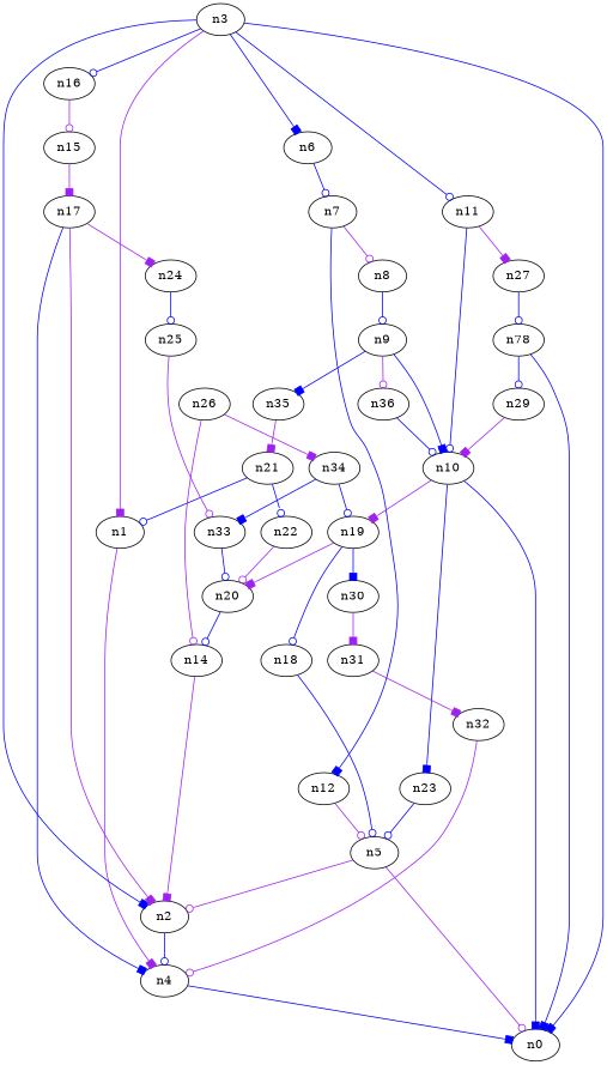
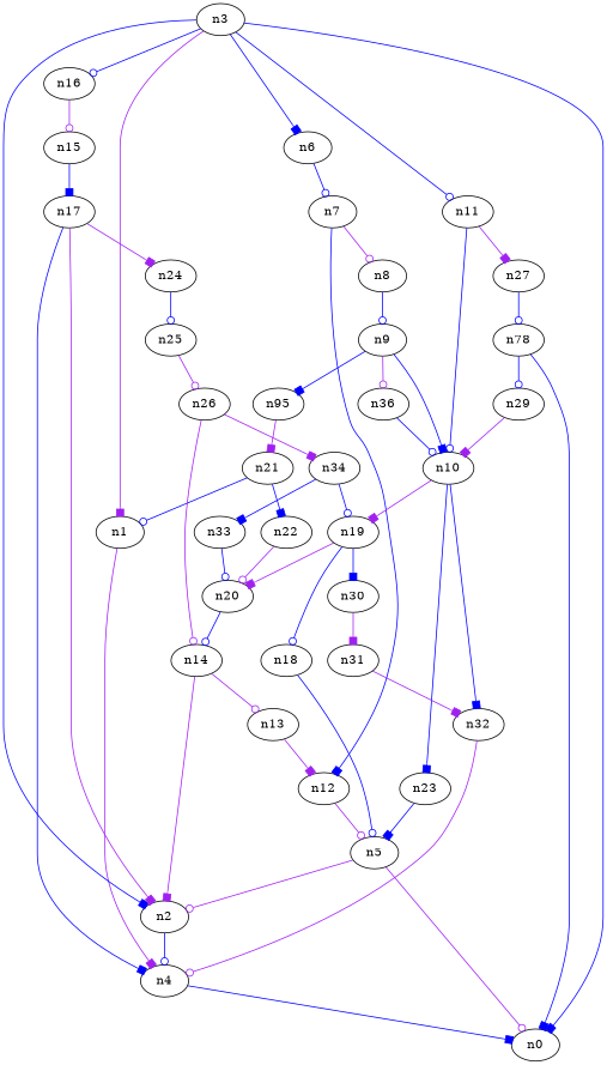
  digraph {
    edge [arrowhead=box color=blue]
    n1
    n4
    n0
    n2
    n3
    n6
    n11
    n16
    n7
    n10
    n27
    n15
    n8
    n12
    n19
    n23
    n28 [label=n78]
    n17
    n5
    n9
-   n35
+   n35 [label=n95]
    n36
    n21
    n18
    n20
    n30
    n22
    n14
    n31
    n29
+   n13
    n24
    n25
    n26
    n32
    n34
    n33
    n1 -> n4 [color=purple]
    n4 -> n0
    n2 -> n4 [arrowhead=odot]
    n3 -> n1 [color=purple]
    n3 -> n0
    n3 -> n2
    n3 -> n6
    n3 -> n11 [arrowhead=odot]
    n3 -> n16 [arrowhead=odot]
    n6 -> n7 [arrowhead=odot]
    n11 -> n10 [arrowhead=odot]
    n11 -> n27 [color=purple]
    n16 -> n15 [arrowhead=odot color=purple]
    n7 -> n8 [arrowhead=odot color=purple]
    n7 -> n12
-   n10 -> n0
+   n10 -> n32
    n10 -> n19 [color=purple]
    n10 -> n23
    n27 -> n28 [arrowhead=odot]
-   n15 -> n17 [color=purple]
+   n15 -> n17
    n8 -> n9 [arrowhead=odot]
    n12 -> n5 [arrowhead=odot color=purple]
    n19 -> n18 [arrowhead=odot]
    n19 -> n20 [color=purple]
    n19 -> n30
-   n23 -> n5 [arrowhead=odot]
+   n23 -> n5
    n28 -> n0
    n28 -> n29 [arrowhead=odot]
    n17 -> n4
    n17 -> n2 [color=purple]
    n17 -> n24 [color=purple]
    n5 -> n0 [arrowhead=odot color=purple]
    n5 -> n2 [arrowhead=odot color=purple]
    n9 -> n10
    n9 -> n35
    n9 -> n36 [arrowhead=odot color=purple]
    n35 -> n21 [color=purple]
    n36 -> n10 [arrowhead=odot]
    n21 -> n1 [arrowhead=odot]
-   n21 -> n22 [arrowhead=odot]
+   n21 -> n22
    n18 -> n5 [arrowhead=odot]
    n20 -> n14 [arrowhead=odot]
    n30 -> n31 [color=purple]
    n22 -> n20 [arrowhead=odot color=purple]
    n14 -> n2 [color=purple]
+   n14 -> n13 [arrowhead=odot color=purple]
    n31 -> n32 [color=purple]
    n29 -> n10 [color=purple]
+   n13 -> n12 [color=purple]
    n24 -> n25 [arrowhead=odot]
-   n25 -> n33 [arrowhead=odot color=purple]
+   n25 -> n26 [arrowhead=odot color=purple]
    n26 -> n14 [arrowhead=odot color=purple]
    n26 -> n34 [color=purple]
    n32 -> n4 [arrowhead=odot color=purple]
    n34 -> n19 [arrowhead=odot]
    n34 -> n33
    n33 -> n20 [arrowhead=odot]
  }
